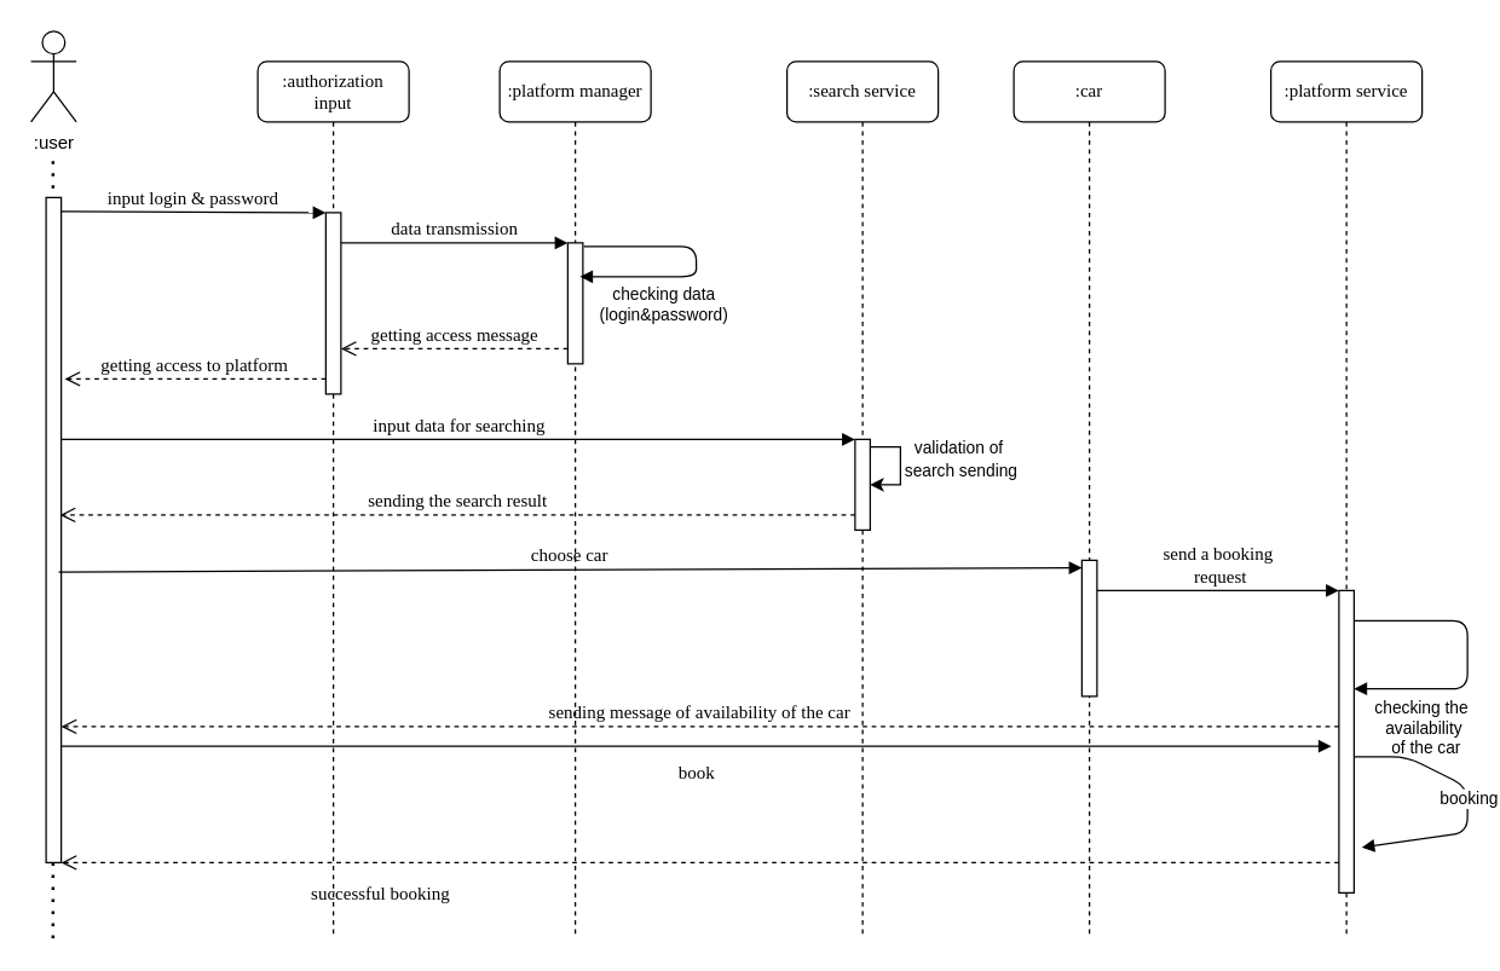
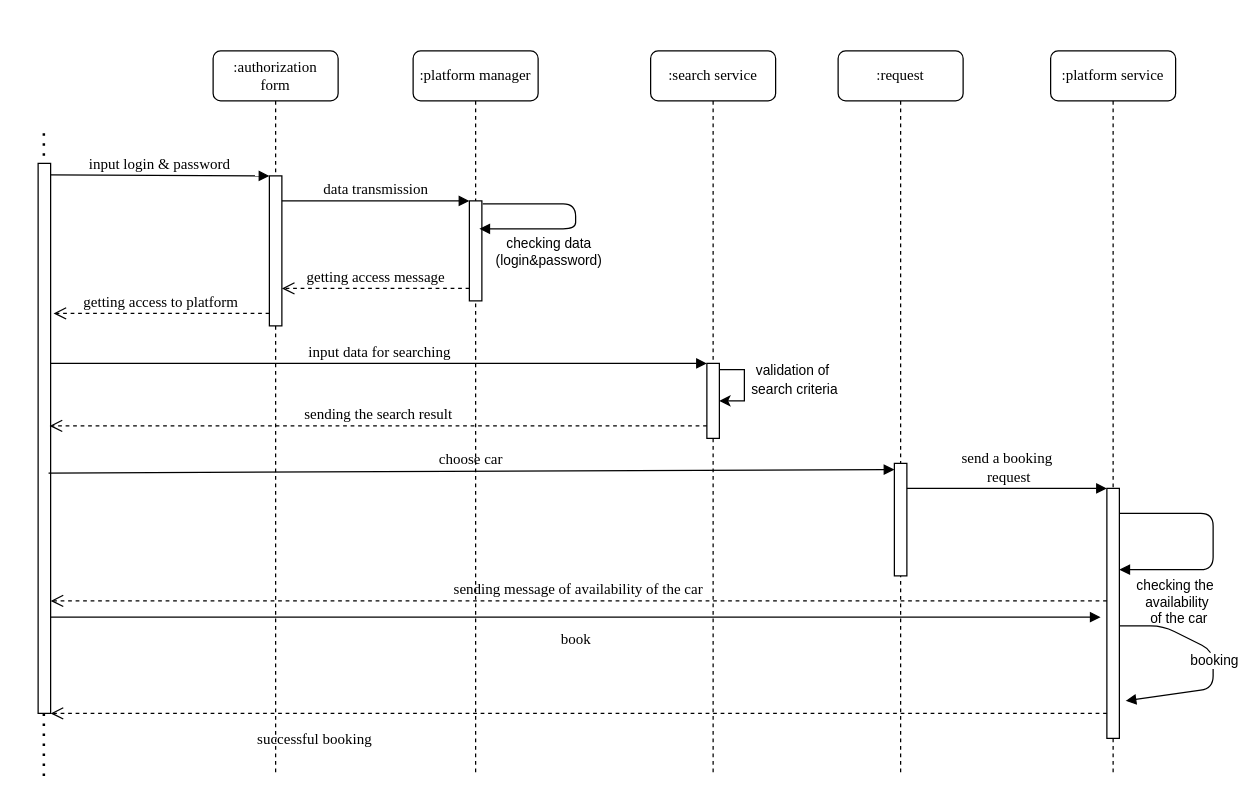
  <mxCell id="0" />
  <mxCell id="1" parent="0" />
- <mxCell id="2" value=":authorization&lt;div&gt;input&lt;/div&gt;" style="shape=umlLifeline;perimeter=lifelinePerimeter;whiteSpace=wrap;html=1;container=1;collapsible=0;recursiveResize=0;outlineConnect=0;rounded=1;shadow=0;comic=0;labelBackgroundColor=none;strokeWidth=1;fontFamily=Verdana;fontSize=12;align=center;" parent="1" vertex="1"><mxGeometry x="170" y="40" width="100" height="580" as="geometry" /></mxCell>
+ <mxCell id="2" value=":authorization&lt;div&gt;form&lt;/div&gt;" style="shape=umlLifeline;perimeter=lifelinePerimeter;whiteSpace=wrap;html=1;container=1;collapsible=0;recursiveResize=0;outlineConnect=0;rounded=1;shadow=0;comic=0;labelBackgroundColor=none;strokeWidth=1;fontFamily=Verdana;fontSize=12;align=center;" parent="1" vertex="1"><mxGeometry x="170" y="40" width="100" height="580" as="geometry" /></mxCell>
  <mxCell id="3" value="" style="html=1;points=[];perimeter=orthogonalPerimeter;rounded=0;shadow=0;comic=0;labelBackgroundColor=none;strokeWidth=1;fontFamily=Verdana;fontSize=12;align=center;" parent="2" vertex="1"><mxGeometry x="45" y="100" width="10" height="120" as="geometry" /></mxCell>
  <mxCell id="4" value="getting access to platform" style="html=1;verticalAlign=bottom;endArrow=open;dashed=1;endSize=8;labelBackgroundColor=none;fontFamily=Verdana;fontSize=12;edgeStyle=elbowEdgeStyle;elbow=vertical;entryX=1.233;entryY=0.274;entryDx=0;entryDy=0;entryPerimeter=0;" edge="1" parent="2" target="15"><mxGeometry x="0.001" relative="1" as="geometry"><mxPoint x="-85" y="210" as="targetPoint" /><Array as="points"><mxPoint x="-10" y="210" /><mxPoint x="20" y="210" /></Array><mxPoint x="45" y="210" as="sourcePoint" /><mxPoint as="offset" /></mxGeometry></mxCell>
  <mxCell id="5" value=":platform manager" style="shape=umlLifeline;perimeter=lifelinePerimeter;whiteSpace=wrap;html=1;container=1;collapsible=0;recursiveResize=0;outlineConnect=0;rounded=1;shadow=0;comic=0;labelBackgroundColor=none;strokeWidth=1;fontFamily=Verdana;fontSize=12;align=center;" parent="1" vertex="1"><mxGeometry x="330" y="40" width="100" height="580" as="geometry" /></mxCell>
  <mxCell id="6" value="" style="html=1;points=[];perimeter=orthogonalPerimeter;rounded=0;shadow=0;comic=0;labelBackgroundColor=none;strokeWidth=1;fontFamily=Verdana;fontSize=12;align=center;" parent="5" vertex="1"><mxGeometry x="45" y="120" width="10" height="80" as="geometry" /></mxCell>
  <mxCell id="7" value="" style="html=1;verticalAlign=bottom;endArrow=block;labelBackgroundColor=none;fontFamily=Verdana;fontSize=12;edgeStyle=elbowEdgeStyle;elbow=horizontal;entryX=0.8;entryY=0.279;entryDx=0;entryDy=0;entryPerimeter=0;exitX=1.067;exitY=0.029;exitDx=0;exitDy=0;exitPerimeter=0;" parent="5" source="6" target="6" edge="1"><mxGeometry relative="1" as="geometry"><mxPoint x="75" y="110" as="sourcePoint" /><Array as="points"><mxPoint x="130" y="140" /><mxPoint x="120" y="170" /></Array><mxPoint x="70" y="190" as="targetPoint" /><mxPoint as="offset" /></mxGeometry></mxCell>
  <mxCell id="8" value="checking data&amp;nbsp;&lt;div&gt;(login&amp;amp;password)&amp;nbsp;&lt;/div&gt;" style="edgeLabel;html=1;align=center;verticalAlign=middle;resizable=0;points=[];" vertex="1" connectable="0" parent="7"><mxGeometry x="-0.179" y="2" relative="1" as="geometry"><mxPoint x="-16" y="40" as="offset" /></mxGeometry></mxCell>
  <mxCell id="9" value="getting access message" style="html=1;verticalAlign=bottom;endArrow=open;dashed=1;endSize=8;labelBackgroundColor=none;fontFamily=Verdana;fontSize=12;edgeStyle=elbowEdgeStyle;elbow=vertical;" edge="1" parent="5" target="3"><mxGeometry relative="1" as="geometry"><mxPoint x="-85" y="190" as="targetPoint" /><Array as="points"><mxPoint x="-10" y="190" /><mxPoint x="20" y="190" /></Array><mxPoint x="45" y="190" as="sourcePoint" /></mxGeometry></mxCell>
  <mxCell id="10" value="input data for searching" style="html=1;verticalAlign=bottom;endArrow=block;labelBackgroundColor=none;fontFamily=Verdana;fontSize=12;" parent="5" target="17" edge="1"><mxGeometry relative="1" as="geometry"><mxPoint x="-290" y="250.0" as="sourcePoint" /><mxPoint x="180" y="250" as="targetPoint" /></mxGeometry></mxCell>
  <mxCell id="11" value="input login &amp;amp; password" style="html=1;verticalAlign=bottom;endArrow=block;entryX=0;entryY=0;labelBackgroundColor=none;fontFamily=Verdana;fontSize=12;edgeStyle=elbowEdgeStyle;elbow=vertical;exitX=0.967;exitY=0.021;exitDx=0;exitDy=0;exitPerimeter=0;" parent="1" source="15" target="3" edge="1"><mxGeometry relative="1" as="geometry"><mxPoint x="85" y="140" as="sourcePoint" /></mxGeometry></mxCell>
  <mxCell id="12" value="data transmission" style="html=1;verticalAlign=bottom;endArrow=block;entryX=0;entryY=0;labelBackgroundColor=none;fontFamily=Verdana;fontSize=12;edgeStyle=elbowEdgeStyle;elbow=vertical;" parent="1" source="3" target="6" edge="1"><mxGeometry relative="1" as="geometry"><mxPoint x="300" y="160" as="sourcePoint" /></mxGeometry></mxCell>
- <mxCell id="13" value=":&lt;span style=&quot;background-color: initial;&quot;&gt;user&lt;/span&gt;" style="shape=umlActor;verticalLabelPosition=bottom;verticalAlign=top;html=1;outlineConnect=0;" vertex="1" parent="1"><mxGeometry x="20" y="20" width="30" height="60" as="geometry" /></mxCell>
  <mxCell id="14" value="" style="endArrow=none;dashed=1;html=1;dashPattern=1 3;strokeWidth=2;rounded=0;" edge="1" parent="1"><mxGeometry width="50" height="50" relative="1" as="geometry"><mxPoint x="34.58" y="620" as="sourcePoint" /><mxPoint x="34.58" y="100" as="targetPoint" /></mxGeometry></mxCell>
  <mxCell id="15" value="" style="rounded=0;whiteSpace=wrap;html=1;" vertex="1" parent="1"><mxGeometry x="30" y="130" width="10" height="440" as="geometry" /></mxCell>
  <mxCell id="16" value=":search service" style="shape=umlLifeline;perimeter=lifelinePerimeter;whiteSpace=wrap;html=1;container=1;collapsible=0;recursiveResize=0;outlineConnect=0;rounded=1;shadow=0;comic=0;labelBackgroundColor=none;strokeWidth=1;fontFamily=Verdana;fontSize=12;align=center;" vertex="1" parent="1"><mxGeometry x="520" y="40" width="100" height="580" as="geometry" /></mxCell>
  <mxCell id="17" value="" style="html=1;points=[[0,0,0,0,5],[0,1,0,0,-5],[1,0,0,0,5],[1,1,0,0,-5]];perimeter=orthogonalPerimeter;outlineConnect=0;targetShapes=umlLifeline;portConstraint=eastwest;newEdgeStyle={&quot;curved&quot;:0,&quot;rounded&quot;:0};" vertex="1" parent="16"><mxGeometry x="45" y="250" width="10" height="60" as="geometry" /></mxCell>
  <mxCell id="18" style="edgeStyle=orthogonalEdgeStyle;rounded=0;orthogonalLoop=1;jettySize=auto;html=1;curved=0;exitX=1;exitY=0;exitDx=0;exitDy=5;exitPerimeter=0;" edge="1" parent="16" source="17" target="17"><mxGeometry relative="1" as="geometry" /></mxCell>
- <mxCell id="19" value=":car" style="shape=umlLifeline;perimeter=lifelinePerimeter;whiteSpace=wrap;html=1;container=1;collapsible=0;recursiveResize=0;outlineConnect=0;rounded=1;shadow=0;comic=0;labelBackgroundColor=none;strokeWidth=1;fontFamily=Verdana;fontSize=12;align=center;" vertex="1" parent="1"><mxGeometry x="670" y="40" width="100" height="580" as="geometry" /></mxCell>
+ <mxCell id="19" value=":request" style="shape=umlLifeline;perimeter=lifelinePerimeter;whiteSpace=wrap;html=1;container=1;collapsible=0;recursiveResize=0;outlineConnect=0;rounded=1;shadow=0;comic=0;labelBackgroundColor=none;strokeWidth=1;fontFamily=Verdana;fontSize=12;align=center;" vertex="1" parent="1"><mxGeometry x="670" y="40" width="100" height="580" as="geometry" /></mxCell>
  <mxCell id="20" value="" style="html=1;points=[[0,0,0,0,5],[0,1,0,0,-5],[1,0,0,0,5],[1,1,0,0,-5]];perimeter=orthogonalPerimeter;outlineConnect=0;targetShapes=umlLifeline;portConstraint=eastwest;newEdgeStyle={&quot;curved&quot;:0,&quot;rounded&quot;:0};" vertex="1" parent="19"><mxGeometry x="45" y="330" width="10" height="90" as="geometry" /></mxCell>
  <mxCell id="21" value=":platform service" style="shape=umlLifeline;perimeter=lifelinePerimeter;whiteSpace=wrap;html=1;container=1;collapsible=0;recursiveResize=0;outlineConnect=0;rounded=1;shadow=0;comic=0;labelBackgroundColor=none;strokeWidth=1;fontFamily=Verdana;fontSize=12;align=center;" vertex="1" parent="1"><mxGeometry x="840" y="40" width="100" height="580" as="geometry" /></mxCell>
  <mxCell id="22" value="" style="html=1;points=[[0,0,0,0,5],[0,1,0,0,-5],[1,0,0,0,5],[1,1,0,0,-5]];perimeter=orthogonalPerimeter;outlineConnect=0;targetShapes=umlLifeline;portConstraint=eastwest;newEdgeStyle={&quot;curved&quot;:0,&quot;rounded&quot;:0};" vertex="1" parent="21"><mxGeometry x="45" y="350" width="10" height="200" as="geometry" /></mxCell>
  <mxCell id="23" value="" style="html=1;verticalAlign=bottom;endArrow=block;labelBackgroundColor=none;fontFamily=Verdana;fontSize=12;edgeStyle=elbowEdgeStyle;elbow=horizontal;exitX=1;exitY=0;exitDx=0;exitDy=5;exitPerimeter=0;" edge="1" parent="21"><mxGeometry relative="1" as="geometry"><mxPoint x="55" y="370" as="sourcePoint" /><Array as="points"><mxPoint x="130" y="415" /><mxPoint x="110" y="375" /><mxPoint x="177" y="393" /></Array><mxPoint x="55" y="415" as="targetPoint" /><mxPoint as="offset" /></mxGeometry></mxCell>
  <mxCell id="24" value="checking the&amp;nbsp;&lt;div&gt;availability&lt;div&gt;&amp;nbsp;of the car&lt;/div&gt;&lt;/div&gt;" style="edgeLabel;html=1;align=center;verticalAlign=middle;resizable=0;points=[];" vertex="1" connectable="0" parent="23"><mxGeometry x="-0.268" y="4" relative="1" as="geometry"><mxPoint x="-26" y="74" as="offset" /></mxGeometry></mxCell>
  <mxCell id="25" value="send a booking&lt;div&gt;&amp;nbsp;request&lt;/div&gt;" style="html=1;verticalAlign=bottom;endArrow=block;labelBackgroundColor=none;fontFamily=Verdana;fontSize=12;" edge="1" parent="21"><mxGeometry relative="1" as="geometry"><mxPoint x="-115.0" y="350" as="sourcePoint" /><mxPoint x="45.0" y="350" as="targetPoint" /></mxGeometry></mxCell>
  <mxCell id="26" value="sending message of availability of the car" style="html=1;verticalAlign=bottom;endArrow=open;dashed=1;endSize=8;labelBackgroundColor=none;fontFamily=Verdana;fontSize=12;edgeStyle=elbowEdgeStyle;elbow=vertical;" edge="1" parent="21"><mxGeometry relative="1" as="geometry"><mxPoint x="-800" y="440" as="targetPoint" /><Array as="points"><mxPoint x="-16" y="440" /><mxPoint x="14" y="440" /></Array><mxPoint x="45" y="440" as="sourcePoint" /></mxGeometry></mxCell>
  <mxCell id="27" value="book" style="html=1;verticalAlign=bottom;endArrow=block;labelBackgroundColor=none;fontFamily=Verdana;fontSize=12;exitX=0.835;exitY=0.563;exitDx=0;exitDy=0;exitPerimeter=0;" edge="1" parent="21"><mxGeometry y="-27" relative="1" as="geometry"><mxPoint x="-800" y="453" as="sourcePoint" /><mxPoint x="40" y="453" as="targetPoint" /><Array as="points"><mxPoint x="-380" y="453" /></Array><mxPoint as="offset" /></mxGeometry></mxCell>
- <mxCell id="28" value="&lt;span style=&quot;font-size: 11px; text-align: left; background-color: rgb(255, 255, 255);&quot;&gt;validation of&amp;nbsp;&lt;/span&gt;&lt;div&gt;&lt;span style=&quot;font-size: 11px; text-align: left; background-color: rgb(255, 255, 255);&quot;&gt;search sending&lt;/span&gt;&lt;/div&gt;" style="text;html=1;align=center;verticalAlign=middle;resizable=0;points=[];autosize=1;strokeColor=none;fillColor=none;" vertex="1" parent="1"><mxGeometry x="590" y="283" width="90" height="40" as="geometry" /></mxCell>
+ <mxCell id="28" value="&lt;span style=&quot;font-size: 11px; text-align: left; background-color: rgb(255, 255, 255);&quot;&gt;validation of&amp;nbsp;&lt;/span&gt;&lt;div&gt;&lt;span style=&quot;font-size: 11px; text-align: left; background-color: rgb(255, 255, 255);&quot;&gt;search criteria&lt;/span&gt;&lt;/div&gt;" style="text;html=1;align=center;verticalAlign=middle;resizable=0;points=[];autosize=1;strokeColor=none;fillColor=none;" vertex="1" parent="1"><mxGeometry x="590" y="283" width="90" height="40" as="geometry" /></mxCell>
  <mxCell id="29" value="sending the search result" style="html=1;verticalAlign=bottom;endArrow=open;dashed=1;endSize=8;labelBackgroundColor=none;fontFamily=Verdana;fontSize=12;edgeStyle=elbowEdgeStyle;elbow=vertical;entryX=0.92;entryY=0.476;entryDx=0;entryDy=0;entryPerimeter=0;" edge="1" parent="1" source="17" target="15"><mxGeometry relative="1" as="geometry"><mxPoint x="60" y="340" as="targetPoint" /><Array as="points"><mxPoint x="530" y="340" /></Array><mxPoint x="555" y="340" as="sourcePoint" /></mxGeometry></mxCell>
  <mxCell id="30" value="choose car" style="html=1;verticalAlign=bottom;endArrow=block;labelBackgroundColor=none;fontFamily=Verdana;fontSize=12;exitX=0.835;exitY=0.563;exitDx=0;exitDy=0;exitPerimeter=0;entryX=0;entryY=0;entryDx=0;entryDy=5;entryPerimeter=0;" edge="1" parent="1" source="15" target="20"><mxGeometry relative="1" as="geometry"><mxPoint x="40" y="370" as="sourcePoint" /><mxPoint x="430" y="370" as="targetPoint" /></mxGeometry></mxCell>
  <mxCell id="31" value="" style="html=1;verticalAlign=bottom;endArrow=block;labelBackgroundColor=none;fontFamily=Verdana;fontSize=12;" edge="1" parent="1" source="22"><mxGeometry x="0.917" y="-80" relative="1" as="geometry"><mxPoint x="895" y="520" as="sourcePoint" /><mxPoint x="900" y="560" as="targetPoint" /><Array as="points"><mxPoint x="930" y="500" /><mxPoint x="970" y="520" /><mxPoint x="970" y="550" /></Array><mxPoint as="offset" /></mxGeometry></mxCell>
  <mxCell id="32" value="booking" style="edgeLabel;html=1;align=center;verticalAlign=middle;resizable=0;points=[];" vertex="1" connectable="0" parent="31"><mxGeometry x="-0.034" relative="1" as="geometry"><mxPoint as="offset" /></mxGeometry></mxCell>
  <mxCell id="33" value="successful booking" style="html=1;verticalAlign=bottom;endArrow=open;dashed=1;endSize=8;labelBackgroundColor=none;fontFamily=Verdana;fontSize=12;edgeStyle=elbowEdgeStyle;elbow=vertical;" edge="1" parent="1"><mxGeometry x="0.5" y="30" relative="1" as="geometry"><mxPoint x="40" y="570" as="targetPoint" /><Array as="points"><mxPoint x="830" y="570" /><mxPoint x="860" y="570" /></Array><mxPoint x="885" y="570" as="sourcePoint" /><mxPoint as="offset" /></mxGeometry></mxCell>
